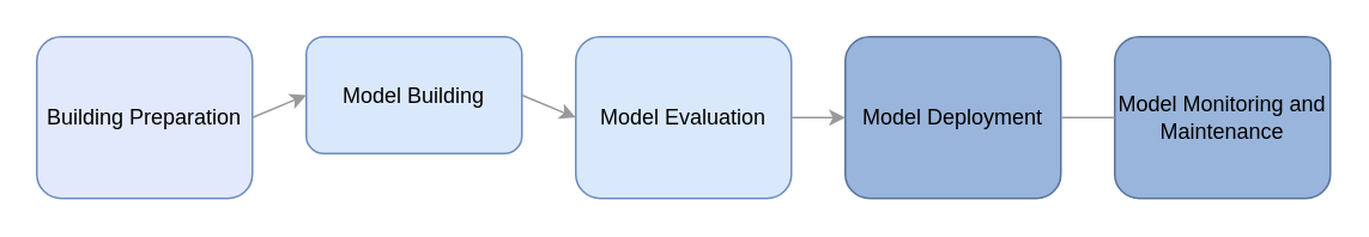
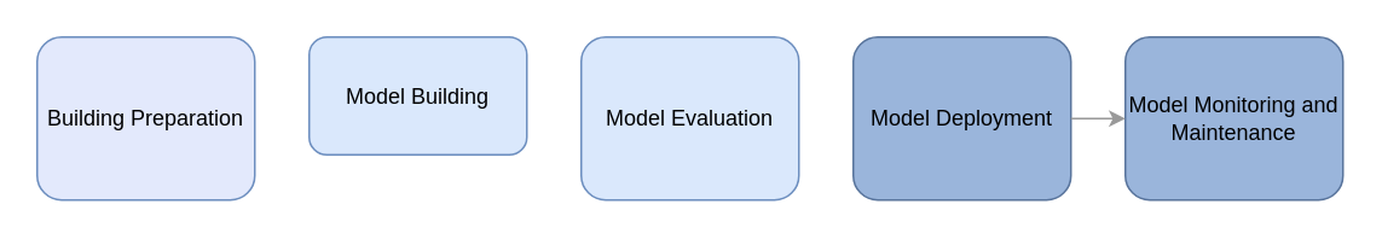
  <mxCell id="0" />
  <mxCell id="1" parent="0" />
  <mxCell id="2" value="Building Preparation" style="rounded=1;whiteSpace=wrap;html=1;fillColor=#E3E9FC;strokeColor=#6c8ebf;" parent="1" vertex="1"><mxGeometry x="20" y="20" width="120" height="90" as="geometry" /></mxCell>
  <mxCell id="3" value="Model Monitoring and Maintenance" style="rounded=1;whiteSpace=wrap;html=1;fillColor=#9ab5db;strokeColor=#58749C;gradientColor=none;" parent="1" vertex="1"><mxGeometry x="620" y="20" width="120" height="90" as="geometry" /></mxCell>
  <mxCell id="4" value="Model Building" style="rounded=1;whiteSpace=wrap;html=1;fillColor=#DAE8FC;strokeColor=#6c8ebf;" parent="1" vertex="1"><mxGeometry x="170" y="20" width="120" height="65" as="geometry" /></mxCell>
  <mxCell id="5" value="Model Evaluation" style="rounded=1;whiteSpace=wrap;html=1;fillColor=#DAE8FC;strokeColor=#6c8ebf;" parent="1" vertex="1"><mxGeometry x="320" y="20" width="120" height="90" as="geometry" /></mxCell>
  <mxCell id="6" value="Model Deployment" style="rounded=1;whiteSpace=wrap;html=1;fillColor=#9ab5db;strokeColor=#58749C;gradientColor=none;" parent="1" vertex="1"><mxGeometry x="470" y="20" width="120" height="90" as="geometry" /></mxCell>
- <mxCell id="7" value="" style="endArrow=classic;html=1;rounded=0;exitX=1;exitY=0.5;exitDx=0;exitDy=0;entryX=0;entryY=0.5;entryDx=0;entryDy=0;strokeColor=#999999;" edge="1" parent="1" source="2" target="4"><mxGeometry width="50" height="50" relative="1" as="geometry"><mxPoint x="370" y="160" as="sourcePoint" /><mxPoint x="420" y="110" as="targetPoint" /></mxGeometry></mxCell>
- <mxCell id="8" value="" style="endArrow=classic;html=1;rounded=0;exitX=1;exitY=0.5;exitDx=0;exitDy=0;entryX=0;entryY=0.5;entryDx=0;entryDy=0;strokeColor=#999999;" edge="1" parent="1" source="4" target="5"><mxGeometry width="50" height="50" relative="1" as="geometry"><mxPoint x="150" y="75" as="sourcePoint" /><mxPoint x="180" y="75" as="targetPoint" /></mxGeometry></mxCell>
- <mxCell id="9" value="" style="endArrow=classic;html=1;rounded=0;exitX=1;exitY=0.5;exitDx=0;exitDy=0;entryX=0;entryY=0.5;entryDx=0;entryDy=0;strokeColor=#999999;" edge="1" parent="1" source="5" target="6"><mxGeometry width="50" height="50" relative="1" as="geometry"><mxPoint x="300" y="75" as="sourcePoint" /><mxPoint x="330" y="75" as="targetPoint" /></mxGeometry></mxCell>
- <mxCell id="10" value="" style="endArrow=none;html=1;rounded=0;exitX=1;exitY=0.5;exitDx=0;exitDy=0;entryX=0;entryY=0.5;entryDx=0;entryDy=0;strokeColor=#999999;" edge="1" parent="1" source="6" target="3"><mxGeometry width="50" height="50" relative="1" as="geometry"><mxPoint x="450" y="75" as="sourcePoint" /><mxPoint x="480" y="75" as="targetPoint" /></mxGeometry></mxCell>
+ <mxCell id="10" value="" style="endArrow=classic;html=1;rounded=0;exitX=1;exitY=0.5;exitDx=0;exitDy=0;entryX=0;entryY=0.5;entryDx=0;entryDy=0;strokeColor=#999999;" edge="1" parent="1" source="6" target="3"><mxGeometry width="50" height="50" relative="1" as="geometry"><mxPoint x="450" y="75" as="sourcePoint" /><mxPoint x="480" y="75" as="targetPoint" /></mxGeometry></mxCell>
